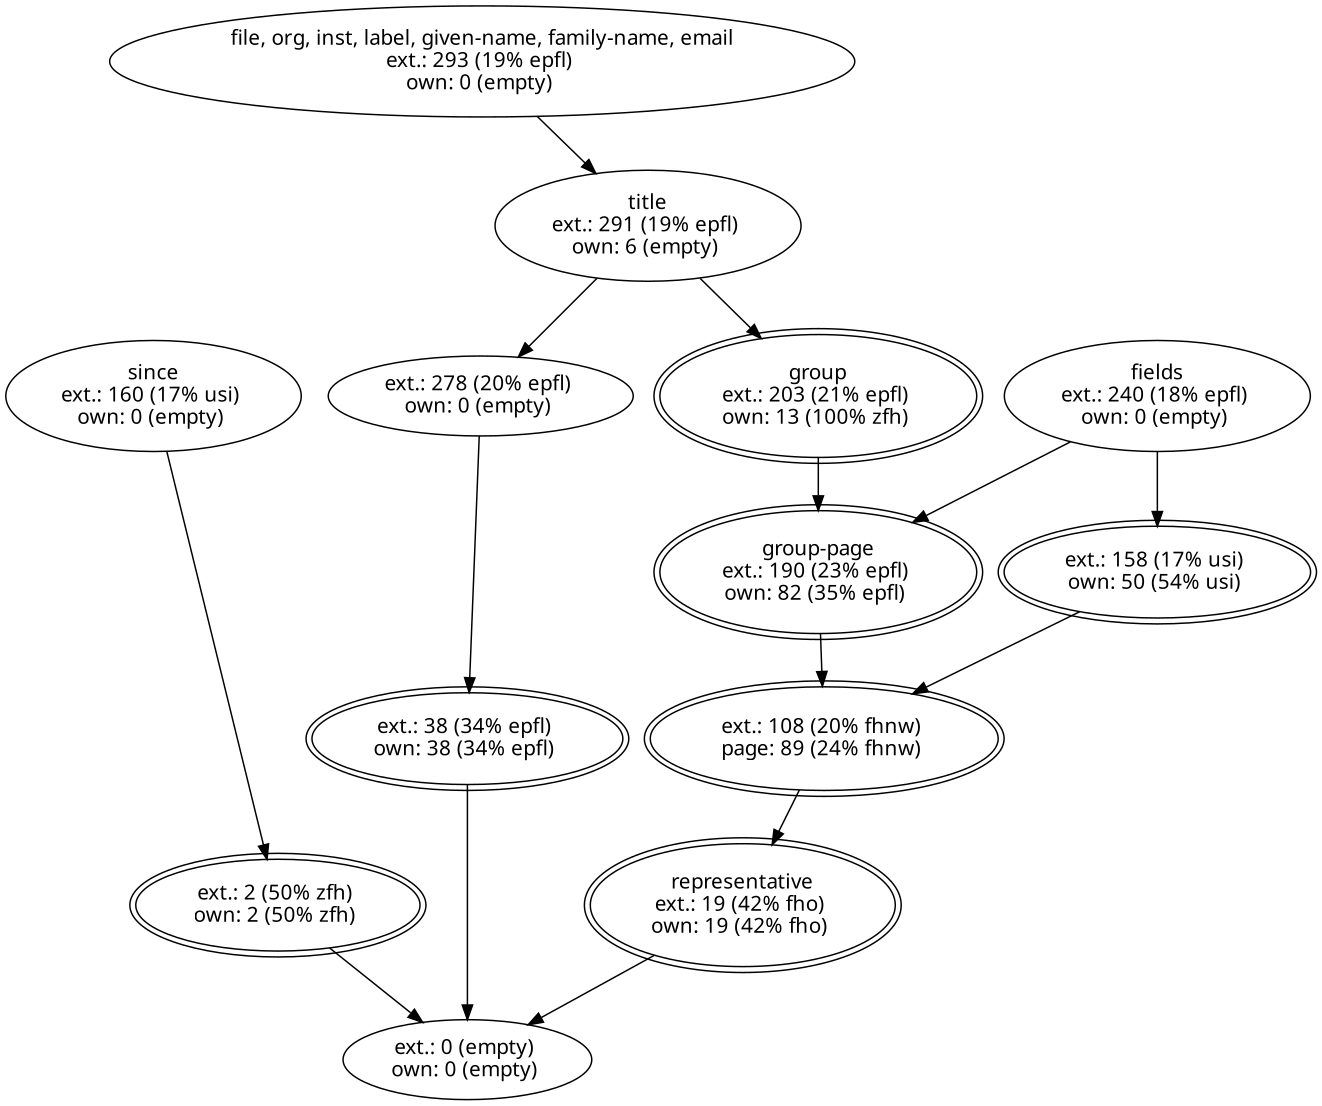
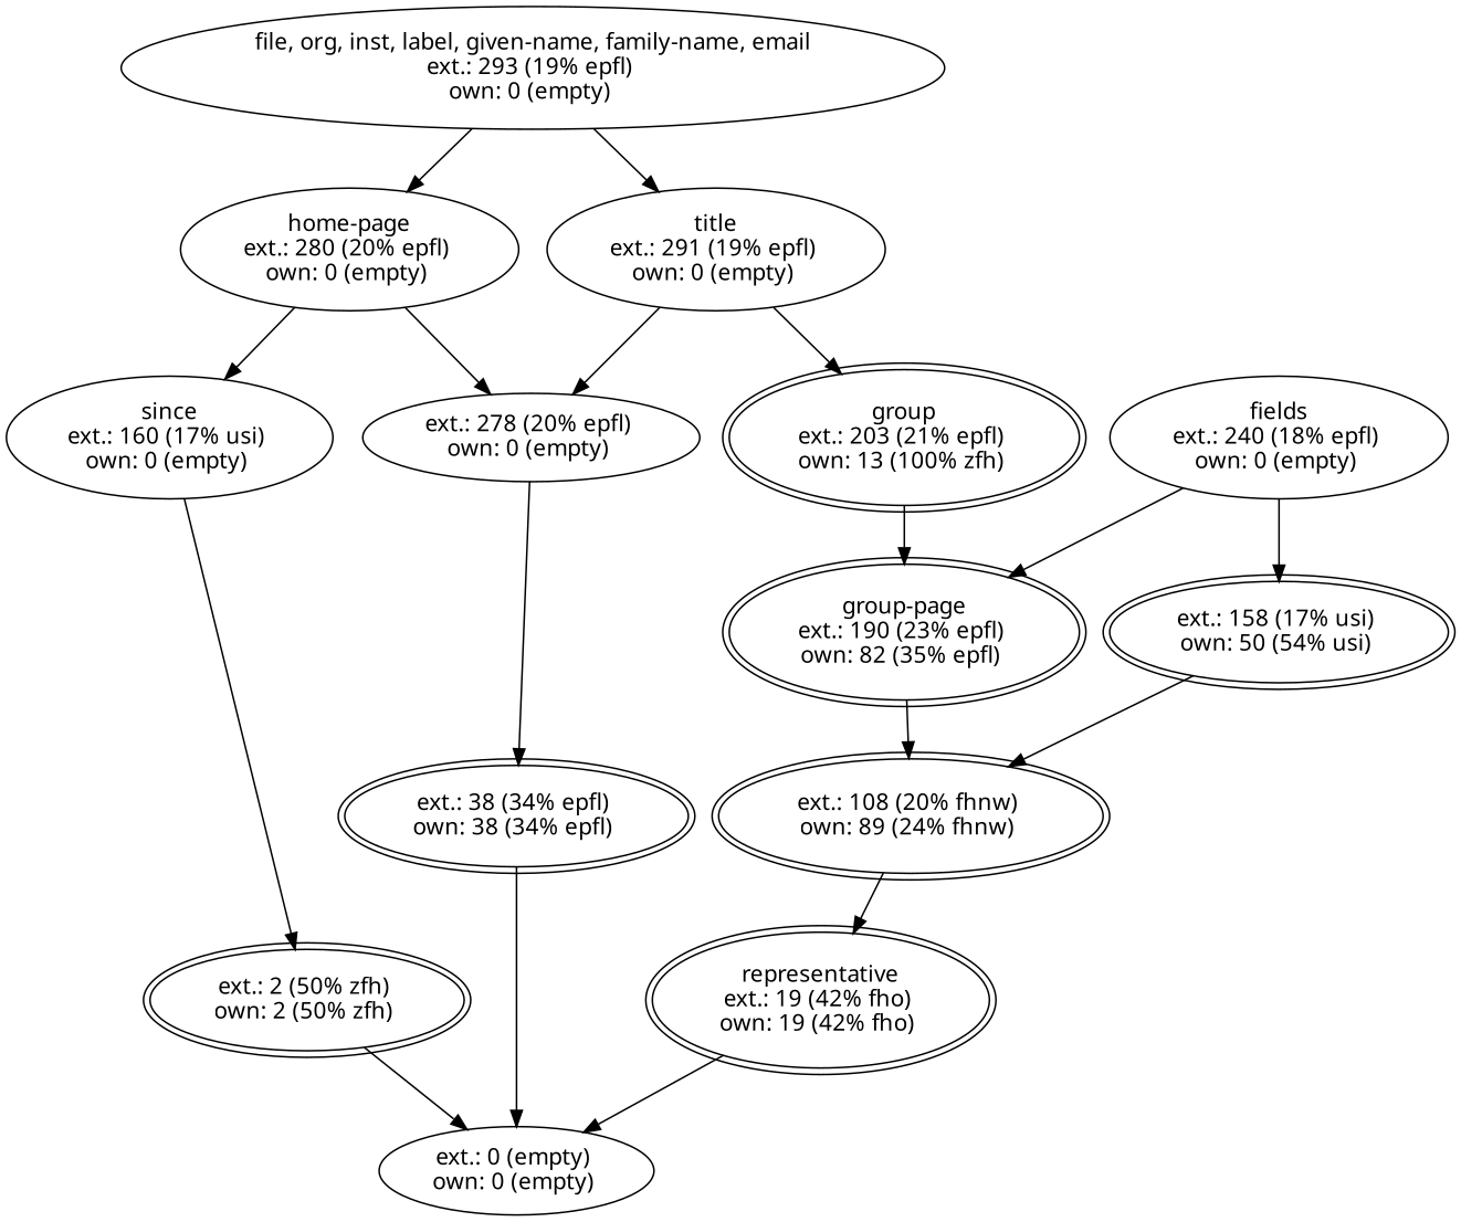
  digraph {
    fontname="Noto Sans"
    node [fontname="Noto Sans"]
    edge [fontname="Noto Sans"]
    n1 [label="file, org, inst, label, given-name, family-name, email\next.: 293 (19% epfl) \nown: 0 (empty) "]
-   n3 [label="title\next.: 291 (19% epfl) \nown: 6 (empty) "]
+   n2 [label="home-page\next.: 280 (20% epfl) \nown: 0 (empty) "]
+   n3 [label="title\next.: 291 (19% epfl) \nown: 0 (empty) "]
    n4 [label="ext.: 278 (20% epfl) \nown: 0 (empty) "]
    n5 [label="since\next.: 160 (17% usi) \nown: 0 (empty) "]
    n6 [label="group\next.: 203 (21% epfl) \nown: 13 (100% zfh) " peripheries=2]
-   n7 [label="ext.: 108 (20% fhnw) \npage: 89 (24% fhnw) " peripheries=2]
+   n7 [label="ext.: 108 (20% fhnw) \nown: 89 (24% fhnw) " peripheries=2]
    n8 [label="representative\next.: 19 (42% fho) \nown: 19 (42% fho) " peripheries=2]
    n9 [label="ext.: 0 (empty) \nown: 0 (empty) "]
    n10 [label="ext.: 38 (34% epfl) \nown: 38 (34% epfl) " peripheries=2]
    n11 [label="fields\next.: 240 (18% epfl) \nown: 0 (empty) "]
    n12 [label="group-page\next.: 190 (23% epfl) \nown: 82 (35% epfl) " peripheries=2]
    n13 [label="ext.: 158 (17% usi) \nown: 50 (54% usi) " peripheries=2]
    n14 [label="ext.: 2 (50% zfh) \nown: 2 (50% zfh) " peripheries=2]
+   n1 -> n2
    n1 -> n3
+   n2 -> n4
+   n2 -> n5
    n3 -> n4
    n3 -> n6
    n4 -> n10
    n5 -> n14
    n6 -> n12
    n7 -> n8
    n8 -> n9
    n10 -> n9
    n11 -> n12
    n11 -> n13
    n12 -> n7
    n13 -> n7
    n14 -> n9
  }
